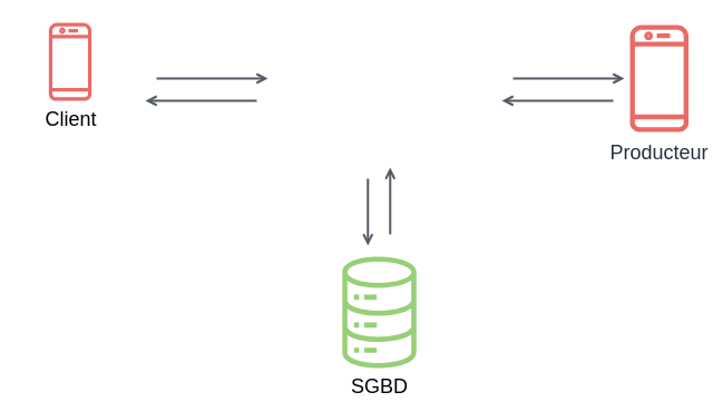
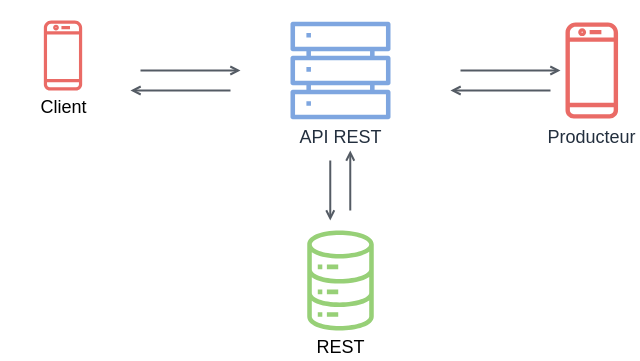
  <mxCell id="0" />
  <mxCell id="1" parent="0" />
- <mxCell id="2" value="&lt;font style=&quot;font-size: 18px;&quot;&gt;SGBD&lt;/font&gt;" style="sketch=0;outlineConnect=0;fillColor=#97D077;strokeColor=#82b366;dashed=0;verticalLabelPosition=bottom;verticalAlign=top;align=center;html=1;fontSize=12;fontStyle=0;aspect=fixed;pointerEvents=1;shape=mxgraph.aws4.iot_analytics_data_store;" vertex="1" parent="1"><mxGeometry x="305.39" y="230" width="69.23" height="100" as="geometry" /></mxCell>
+ <mxCell id="2" value="&lt;font style=&quot;font-size: 18px;&quot;&gt;REST&lt;/font&gt;" style="sketch=0;outlineConnect=0;fillColor=#97D077;strokeColor=#82b366;dashed=0;verticalLabelPosition=bottom;verticalAlign=top;align=center;html=1;fontSize=12;fontStyle=0;aspect=fixed;pointerEvents=1;shape=mxgraph.aws4.iot_analytics_data_store;" vertex="1" parent="1"><mxGeometry x="305.39" y="230" width="69.23" height="100" as="geometry" /></mxCell>
+ <mxCell id="3" value="&lt;font style=&quot;font-size: 18px;&quot;&gt;API REST&lt;/font&gt;" style="sketch=0;outlineConnect=0;fontColor=#232F3E;gradientColor=none;fillColor=#7EA6E0;strokeColor=none;dashed=0;verticalLabelPosition=bottom;verticalAlign=top;align=center;html=1;fontSize=12;fontStyle=0;aspect=fixed;pointerEvents=1;shape=mxgraph.aws4.servers;" vertex="1" parent="1"><mxGeometry x="290" y="20" width="100" height="100" as="geometry" /></mxCell>
  <mxCell id="4" value="&lt;font style=&quot;font-size: 18px;&quot;&gt;Client&lt;/font&gt;" style="sketch=0;outlineConnect=0;fillColor=#EA6B66;strokeColor=#9673a6;dashed=0;verticalLabelPosition=bottom;verticalAlign=top;align=center;html=1;fontSize=12;fontStyle=0;aspect=fixed;pointerEvents=1;shape=mxgraph.aws4.mobile_client;" vertex="1" parent="1"><mxGeometry x="20" y="20" width="85" height="70" as="geometry" /></mxCell>
  <mxCell id="5" value="&lt;font style=&quot;font-size: 18px;&quot;&gt;Producteur&lt;/font&gt;" style="sketch=0;outlineConnect=0;fontColor=#232F3E;gradientColor=none;fillColor=#EA6B66;strokeColor=none;dashed=0;verticalLabelPosition=bottom;verticalAlign=top;align=center;html=1;fontSize=12;fontStyle=0;aspect=fixed;pointerEvents=1;shape=mxgraph.aws4.mobile_client;" vertex="1" parent="1"><mxGeometry x="565" y="20" width="52.56" height="100" as="geometry" /></mxCell>
  <mxCell id="6" value="" style="edgeStyle=orthogonalEdgeStyle;html=1;endArrow=open;elbow=vertical;startArrow=none;endFill=0;strokeColor=#545B64;rounded=0;strokeWidth=2;" edge="1" parent="1"><mxGeometry width="100" relative="1" as="geometry"><mxPoint x="140" y="70" as="sourcePoint" /><mxPoint x="240" y="70" as="targetPoint" /></mxGeometry></mxCell>
  <mxCell id="7" value="" style="edgeStyle=orthogonalEdgeStyle;html=1;endArrow=none;elbow=vertical;startArrow=open;startFill=0;strokeColor=#545B64;rounded=0;strokeWidth=2;" edge="1" parent="1"><mxGeometry width="100" relative="1" as="geometry"><mxPoint x="130" y="90" as="sourcePoint" /><mxPoint x="230" y="90" as="targetPoint" /></mxGeometry></mxCell>
  <mxCell id="8" value="" style="edgeStyle=orthogonalEdgeStyle;html=1;endArrow=open;elbow=vertical;startArrow=none;endFill=0;strokeColor=#545B64;rounded=0;strokeWidth=2;" edge="1" parent="1"><mxGeometry width="100" relative="1" as="geometry"><mxPoint x="460" y="70" as="sourcePoint" /><mxPoint x="560" y="70" as="targetPoint" /></mxGeometry></mxCell>
  <mxCell id="9" value="" style="edgeStyle=orthogonalEdgeStyle;html=1;endArrow=none;elbow=vertical;startArrow=open;startFill=0;strokeColor=#545B64;rounded=0;strokeWidth=2;" edge="1" parent="1"><mxGeometry width="100" relative="1" as="geometry"><mxPoint x="450" y="90" as="sourcePoint" /><mxPoint x="550" y="90" as="targetPoint" /></mxGeometry></mxCell>
  <mxCell id="10" value="" style="edgeStyle=orthogonalEdgeStyle;html=1;endArrow=open;elbow=vertical;startArrow=none;endFill=0;strokeColor=#545B64;rounded=0;strokeWidth=2;" edge="1" parent="1"><mxGeometry width="100" relative="1" as="geometry"><mxPoint x="349.76" y="210" as="sourcePoint" /><mxPoint x="349.76" y="150" as="targetPoint" /></mxGeometry></mxCell>
  <mxCell id="11" value="" style="edgeStyle=orthogonalEdgeStyle;html=1;endArrow=none;elbow=vertical;startArrow=open;startFill=0;strokeColor=#545B64;rounded=0;strokeWidth=2;" edge="1" parent="1"><mxGeometry width="100" relative="1" as="geometry"><mxPoint x="329.76" y="220" as="sourcePoint" /><mxPoint x="329.76" y="160" as="targetPoint" /></mxGeometry></mxCell>
